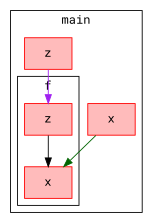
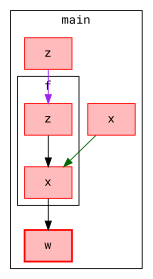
  digraph {
    fontname="Roboto Mono"
    node [color="#FF0000" fillcolor="#FFBBBB" shape=box style=filled fontname="Roboto Mono"]
    edge [color=black fontname="Roboto Mono"]
    n1 [label=<x>]
    n2 [label=<z>]
+   n3 [label=<w> style="filled,bold"]
    n4 [label=<x>]
    n5 [label=<z>]
    subgraph cluster_1 {
      label=main
+     n3
      n4
      n5
      subgraph cluster_2 {
        label=f
        n1
        n2
      }
    }
+   n1 -> n3
    n2 -> n1
    n4 -> n1 [color=darkgreen]
    n5 -> n2 [color=purple]
  }
